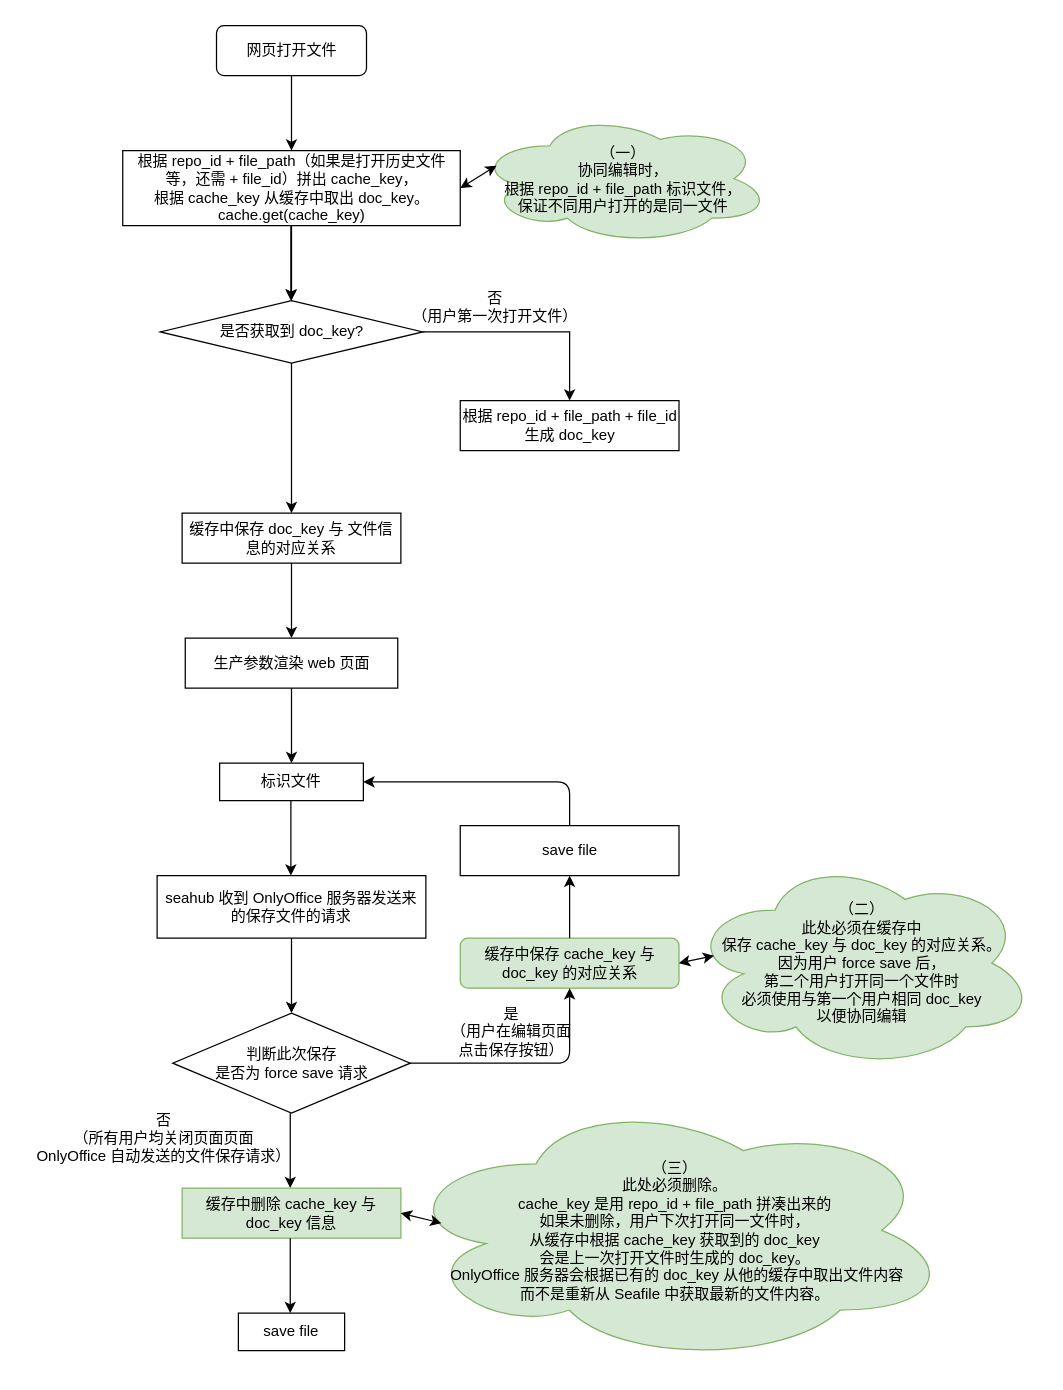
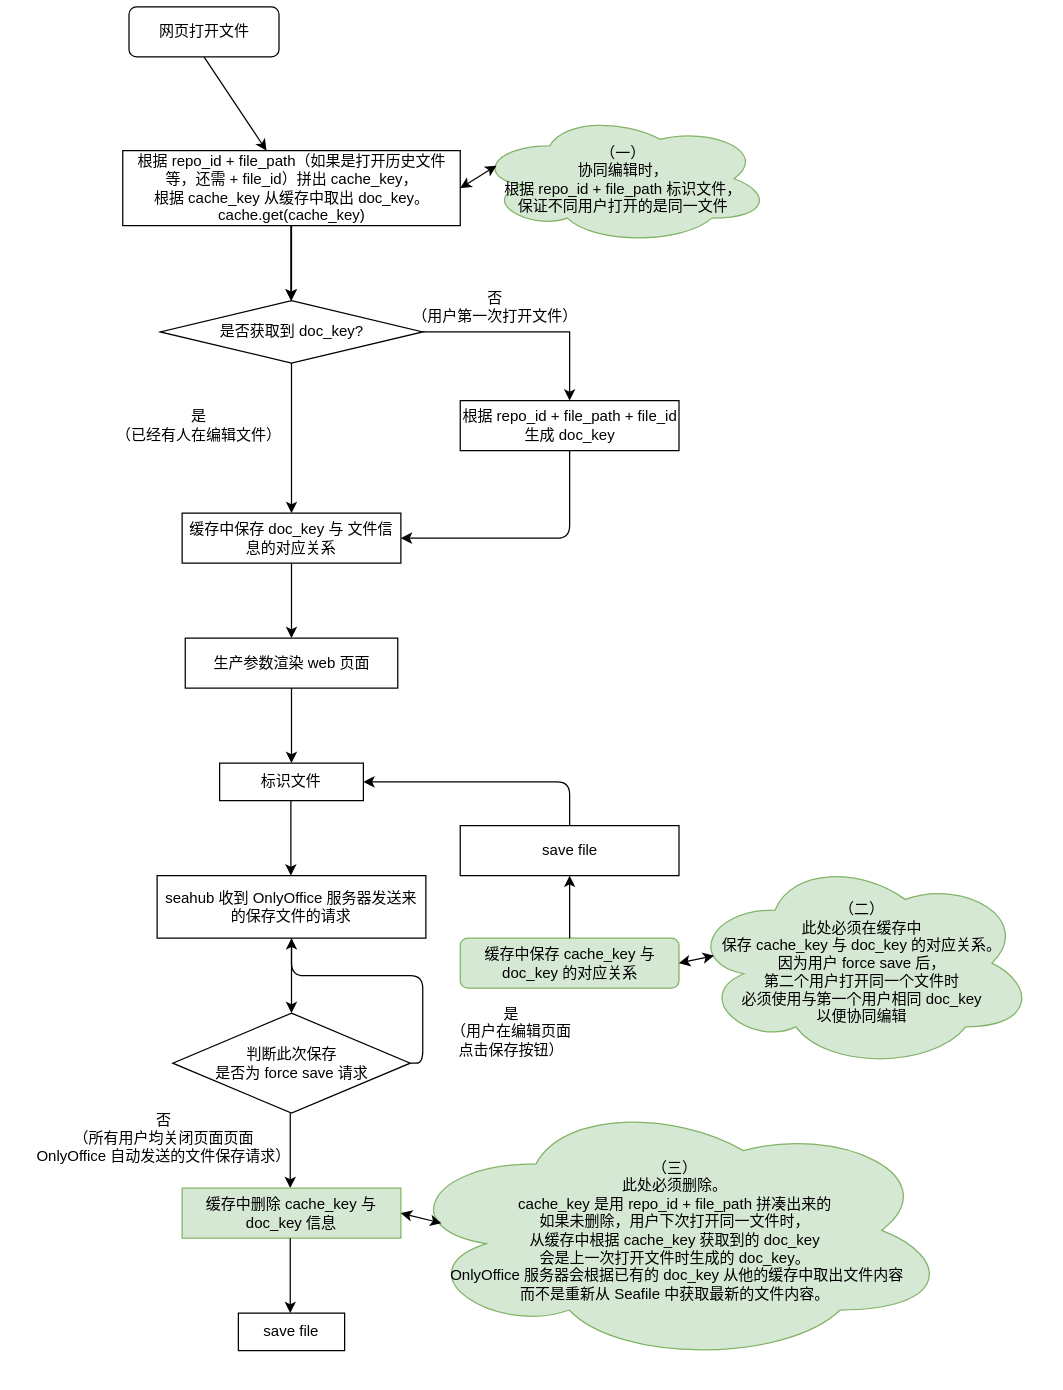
  <mxCell id="0" />
  <mxCell id="1" parent="0" />
  <mxCell id="2" value="" style="edgeStyle=orthogonalEdgeStyle;rounded=0;jumpSize=6;orthogonalLoop=1;jettySize=auto;html=1;startSize=6;sourcePerimeterSpacing=0;endSize=6;" parent="1" source="3" target="7" edge="1"><mxGeometry relative="1" as="geometry" /></mxCell>
  <mxCell id="3" value="&lt;span&gt;根据 repo_id + file_path（如果是打开历史文件等，还需 + file_id）拼出 cache_key，&lt;/span&gt;&lt;br&gt;&lt;span&gt;根据 cache_key 从缓存中取出 doc_key。&lt;/span&gt;&lt;br&gt;&lt;span&gt;cache.get(cache_key)&lt;/span&gt;" style="rounded=0;whiteSpace=wrap;html=1;" parent="1" vertex="1"><mxGeometry x="97.5" y="120" width="270" height="60" as="geometry" /></mxCell>
- <mxCell id="4" value="网页打开文件" style="rounded=1;whiteSpace=wrap;html=1;fontSize=12;glass=0;strokeWidth=1;shadow=0;" parent="1" vertex="1"><mxGeometry x="172.5" y="20" width="120" height="40" as="geometry" /></mxCell>
+ <mxCell id="4" value="网页打开文件" style="rounded=1;whiteSpace=wrap;html=1;fontSize=12;glass=0;strokeWidth=1;shadow=0;" parent="1" vertex="1"><mxGeometry x="102.5" y="5" width="120" height="40" as="geometry" /></mxCell>
  <mxCell id="5" value="" style="endArrow=classic;html=1;exitX=0.5;exitY=1;exitDx=0;exitDy=0;endSize=6;" parent="1" source="4" target="3" edge="1"><mxGeometry width="50" height="50" relative="1" as="geometry"><mxPoint x="42.5" y="280" as="sourcePoint" /><mxPoint x="92.5" y="230" as="targetPoint" /></mxGeometry></mxCell>
  <mxCell id="6" style="edgeStyle=orthogonalEdgeStyle;rounded=0;jumpSize=6;orthogonalLoop=1;jettySize=auto;html=1;exitX=1;exitY=0.5;exitDx=0;exitDy=0;startSize=6;sourcePerimeterSpacing=0;endSize=6;entryX=0.5;entryY=0;entryDx=0;entryDy=0;" parent="1" source="7" target="11" edge="1"><mxGeometry relative="1" as="geometry"><mxPoint x="452.5" y="265" as="targetPoint" /></mxGeometry></mxCell>
  <mxCell id="7" value="是否获取到 doc_key?" style="rhombus;whiteSpace=wrap;html=1;" parent="1" vertex="1"><mxGeometry x="127.5" y="240" width="210" height="50" as="geometry" /></mxCell>
  <mxCell id="8" value="" style="endArrow=classic;html=1;exitX=0.5;exitY=1;exitDx=0;exitDy=0;" parent="1" edge="1"><mxGeometry width="50" height="50" relative="1" as="geometry"><mxPoint x="232" y="180" as="sourcePoint" /><mxPoint x="232" y="240" as="targetPoint" /></mxGeometry></mxCell>
  <mxCell id="9" style="edgeStyle=orthogonalEdgeStyle;rounded=0;jumpSize=2;orthogonalLoop=1;jettySize=auto;html=1;exitX=0.5;exitY=1;exitDx=0;exitDy=0;" parent="1" source="7" target="7" edge="1"><mxGeometry relative="1" as="geometry" /></mxCell>
  <mxCell id="10" value="缓存中保存 doc_key 与 文件信息的对应关系&lt;br&gt;" style="rounded=0;whiteSpace=wrap;html=1;" parent="1" vertex="1"><mxGeometry x="145" y="410" width="175" height="40" as="geometry" /></mxCell>
  <mxCell id="11" value="根据 repo_id + file_path + file_id 生成 doc_key" style="rounded=0;whiteSpace=wrap;html=1;" parent="1" vertex="1"><mxGeometry x="367.5" y="320" width="175" height="40" as="geometry" /></mxCell>
  <mxCell id="12" value="" style="endArrow=classic;html=1;entryX=0.5;entryY=0;entryDx=0;entryDy=0;" parent="1" target="10" edge="1"><mxGeometry width="50" height="50" relative="1" as="geometry"><mxPoint x="232.5" y="290" as="sourcePoint" /><mxPoint x="242.5" y="290" as="targetPoint" /></mxGeometry></mxCell>
  <mxCell id="13" value="否&lt;br&gt;（用户第一次打开文件）" style="text;html=1;align=center;verticalAlign=middle;resizable=0;points=[];autosize=1;" parent="1" vertex="1"><mxGeometry x="320" y="230" width="150" height="30" as="geometry" /></mxCell>
+ <mxCell id="14" value="是&lt;br&gt;（已经有人在编辑文件）" style="text;html=1;align=center;verticalAlign=middle;resizable=0;points=[];autosize=1;" parent="1" vertex="1"><mxGeometry x="82.5" y="325" width="150" height="30" as="geometry" /></mxCell>
+ <mxCell id="15" value="" style="endArrow=classic;html=1;edgeStyle=orthogonalEdgeStyle;exitX=0.5;exitY=1;exitDx=0;exitDy=0;entryX=1;entryY=0.5;entryDx=0;entryDy=0;" parent="1" source="11" target="10" edge="1"><mxGeometry width="50" height="50" relative="1" as="geometry"><mxPoint x="362.5" y="320" as="sourcePoint" /><mxPoint x="322.5" y="430" as="targetPoint" /><Array as="points"><mxPoint x="455.5" y="430" /></Array></mxGeometry></mxCell>
  <mxCell id="16" value="" style="edgeStyle=orthogonalEdgeStyle;rounded=0;jumpSize=6;orthogonalLoop=1;jettySize=auto;html=1;startSize=6;sourcePerimeterSpacing=0;endSize=6;" parent="1" edge="1"><mxGeometry relative="1" as="geometry"><mxPoint x="232.5" y="450" as="sourcePoint" /><mxPoint x="232.5" y="510" as="targetPoint" /></mxGeometry></mxCell>
  <mxCell id="17" value="生产参数渲染 web 页面" style="rounded=0;whiteSpace=wrap;html=1;" parent="1" vertex="1"><mxGeometry x="147.5" y="510" width="170" height="40" as="geometry" /></mxCell>
  <mxCell id="18" value="" style="edgeStyle=orthogonalEdgeStyle;rounded=0;jumpSize=6;orthogonalLoop=1;jettySize=auto;html=1;startSize=6;sourcePerimeterSpacing=0;endSize=6;" parent="1" edge="1"><mxGeometry relative="1" as="geometry"><mxPoint x="232" y="640" as="sourcePoint" /><mxPoint x="232" y="700" as="targetPoint" /><Array as="points"><mxPoint x="232" y="684" /><mxPoint x="232" y="684" /></Array></mxGeometry></mxCell>
  <mxCell id="19" value="seahub 收到 OnlyOffice 服务器发送来的保存文件的请求&lt;br&gt;" style="rounded=0;whiteSpace=wrap;html=1;" parent="1" vertex="1"><mxGeometry x="125" y="700" width="215" height="50" as="geometry" /></mxCell>
  <mxCell id="20" value="" style="edgeStyle=orthogonalEdgeStyle;rounded=0;jumpSize=6;orthogonalLoop=1;jettySize=auto;html=1;startSize=6;sourcePerimeterSpacing=0;endSize=6;" parent="1" edge="1"><mxGeometry relative="1" as="geometry"><mxPoint x="232.5" y="750" as="sourcePoint" /><mxPoint x="232.5" y="810" as="targetPoint" /></mxGeometry></mxCell>
  <mxCell id="21" value="&lt;span&gt;判断此次保存&lt;br&gt;是否为 force save 请求&lt;/span&gt;" style="rhombus;whiteSpace=wrap;html=1;" parent="1" vertex="1"><mxGeometry x="137.5" y="810" width="190" height="80" as="geometry" /></mxCell>
  <mxCell id="22" value="" style="edgeStyle=orthogonalEdgeStyle;rounded=0;jumpSize=6;orthogonalLoop=1;jettySize=auto;html=1;startSize=6;sourcePerimeterSpacing=0;endSize=6;" parent="1" edge="1"><mxGeometry relative="1" as="geometry"><mxPoint x="231.5" y="890" as="sourcePoint" /><mxPoint x="231.5" y="950" as="targetPoint" /></mxGeometry></mxCell>
  <mxCell id="23" value="否&lt;br&gt;（所有用户均关闭页面页面&lt;br&gt;OnlyOffice 自动发送的文件保存请求）" style="text;html=1;align=center;verticalAlign=middle;resizable=0;points=[];autosize=1;" parent="1" vertex="1"><mxGeometry x="20" y="885" width="220" height="50" as="geometry" /></mxCell>
  <mxCell id="24" value="标识文件" style="rounded=0;whiteSpace=wrap;html=1;" parent="1" vertex="1"><mxGeometry x="175" y="610" width="115" height="30" as="geometry" /></mxCell>
  <mxCell id="25" value="" style="edgeStyle=orthogonalEdgeStyle;rounded=0;jumpSize=6;orthogonalLoop=1;jettySize=auto;html=1;startSize=6;sourcePerimeterSpacing=0;endSize=6;" parent="1" edge="1"><mxGeometry relative="1" as="geometry"><mxPoint x="232.5" y="550" as="sourcePoint" /><mxPoint x="232.5" y="610" as="targetPoint" /></mxGeometry></mxCell>
  <mxCell id="26" value="缓存中保存 cache_key 与 doc_key 的对应关系" style="whiteSpace=wrap;html=1;fillColor=#d5e8d4;strokeColor=#82b366;rounded=1;" parent="1" vertex="1"><mxGeometry x="367.5" y="750" width="175" height="40" as="geometry" /></mxCell>
- <mxCell id="27" value="" style="endArrow=classic;html=1;edgeStyle=orthogonalEdgeStyle;exitX=1;exitY=0.5;exitDx=0;exitDy=0;entryX=0.5;entryY=1;entryDx=0;entryDy=0;" parent="1" source="21" target="26" edge="1"><mxGeometry width="50" height="50" relative="1" as="geometry"><mxPoint x="367.5" y="870" as="sourcePoint" /><mxPoint x="417.5" y="820" as="targetPoint" /></mxGeometry></mxCell>
+ <mxCell id="27" value="" style="endArrow=classic;html=1;edgeStyle=orthogonalEdgeStyle;exitX=1;exitY=0.5;exitDx=0;exitDy=0;" parent="1" source="21" target="19" edge="1"><mxGeometry width="50" height="50" relative="1" as="geometry"><mxPoint x="367.5" y="870" as="sourcePoint" /><mxPoint x="417.5" y="820" as="targetPoint" /></mxGeometry></mxCell>
  <mxCell id="28" value="save file" style="rounded=0;whiteSpace=wrap;html=1;" parent="1" vertex="1"><mxGeometry x="367.5" y="660" width="175" height="40" as="geometry" /></mxCell>
  <mxCell id="29" value="" style="endArrow=classic;html=1;exitX=0.5;exitY=0;exitDx=0;exitDy=0;entryX=0.5;entryY=1;entryDx=0;entryDy=0;" parent="1" source="26" target="28" edge="1"><mxGeometry width="50" height="50" relative="1" as="geometry"><mxPoint x="352.5" y="670" as="sourcePoint" /><mxPoint x="402.5" y="620" as="targetPoint" /></mxGeometry></mxCell>
  <mxCell id="30" value="" style="endArrow=classic;html=1;edgeStyle=orthogonalEdgeStyle;exitX=0.5;exitY=0;exitDx=0;exitDy=0;entryX=1;entryY=0.5;entryDx=0;entryDy=0;" parent="1" source="28" target="24" edge="1"><mxGeometry width="50" height="50" relative="1" as="geometry"><mxPoint x="352.5" y="670" as="sourcePoint" /><mxPoint x="402.5" y="580" as="targetPoint" /><Array as="points"><mxPoint x="455.5" y="625" /></Array></mxGeometry></mxCell>
  <mxCell id="31" value="是&lt;br&gt;（用户在编辑页面&lt;br&gt;点击保存按钮）" style="text;html=1;align=center;verticalAlign=middle;resizable=0;points=[];autosize=1;" parent="1" vertex="1"><mxGeometry x="352.5" y="800" width="110" height="50" as="geometry" /></mxCell>
  <mxCell id="32" value="缓存中删除 cache_key 与 doc_key 信息" style="rounded=0;whiteSpace=wrap;html=1;fillColor=#d5e8d4;strokeColor=#82b366;" parent="1" vertex="1"><mxGeometry x="145" y="950" width="175" height="40" as="geometry" /></mxCell>
  <mxCell id="33" value="save file" style="rounded=0;whiteSpace=wrap;html=1;" parent="1" vertex="1"><mxGeometry x="190" y="1050" width="85" height="30" as="geometry" /></mxCell>
  <mxCell id="34" value="" style="edgeStyle=orthogonalEdgeStyle;rounded=0;jumpSize=6;orthogonalLoop=1;jettySize=auto;html=1;startSize=6;sourcePerimeterSpacing=0;endSize=6;" parent="1" edge="1"><mxGeometry relative="1" as="geometry"><mxPoint x="231.5" y="990" as="sourcePoint" /><mxPoint x="231.5" y="1050" as="targetPoint" /></mxGeometry></mxCell>
  <mxCell id="35" value="（二）&lt;br&gt;此处必须在缓存中&lt;br&gt;保存 cache_key 与 doc_key 的对应关系。&lt;br&gt;因为用户 force save 后，&lt;br&gt;第二个用户打开同一个文件时&lt;br&gt;必须使用与第一个用户相同 doc_key&lt;br&gt;以便协同编辑" style="ellipse;shape=cloud;whiteSpace=wrap;html=1;labelBackgroundColor=none;fillColor=#d5e8d4;strokeColor=#82b366;" parent="1" vertex="1"><mxGeometry x="550" y="685" width="277.5" height="170" as="geometry" /></mxCell>
  <mxCell id="36" value="（三）&lt;br&gt;此处必须删除。&lt;br&gt;cache_key 是用 repo_id + file_path 拼凑出来的&lt;br&gt;如果未删除，用户下次打开同一文件时，&lt;br&gt;从缓存中根据 cache_key 获取到的 doc_key&lt;br&gt;会是上一次打开文件时生成的 doc_key。&lt;br&gt;&amp;nbsp;OnlyOffice 服务器会根据已有的 doc_key 从他的缓存中取出文件内容&lt;br&gt;而不是重新从 Seafile 中获取最新的文件内容。" style="ellipse;shape=cloud;whiteSpace=wrap;html=1;fillColor=#d5e8d4;strokeColor=#82b366;" parent="1" vertex="1"><mxGeometry x="317.5" y="877.5" width="442.5" height="212.5" as="geometry" /></mxCell>
  <mxCell id="37" value="" style="endArrow=classic;startArrow=classic;html=1;exitX=1;exitY=0.5;exitDx=0;exitDy=0;entryX=0.079;entryY=0.473;entryDx=0;entryDy=0;entryPerimeter=0;" parent="1" source="32" target="36" edge="1"><mxGeometry width="50" height="50" relative="1" as="geometry"><mxPoint x="430" y="900" as="sourcePoint" /><mxPoint x="480" y="850" as="targetPoint" /></mxGeometry></mxCell>
  <mxCell id="38" value="" style="endArrow=classic;startArrow=classic;html=1;entryX=0.074;entryY=0.465;entryDx=0;entryDy=0;entryPerimeter=0;exitX=1;exitY=0.5;exitDx=0;exitDy=0;" parent="1" source="26" target="35" edge="1"><mxGeometry width="50" height="50" relative="1" as="geometry"><mxPoint x="430" y="900" as="sourcePoint" /><mxPoint x="480" y="850" as="targetPoint" /></mxGeometry></mxCell>
  <mxCell id="39" value="（一）&lt;br&gt;协同编辑时，&lt;br&gt;根据 repo_id + file_path 标识文件，&lt;br&gt;保证不同用户打开的是同一文件" style="ellipse;shape=cloud;whiteSpace=wrap;html=1;align=center;labelBackgroundColor=none;fillColor=#d5e8d4;strokeColor=#82b366;" vertex="1" parent="1"><mxGeometry x="380" y="90" width="236" height="105" as="geometry" /></mxCell>
  <mxCell id="40" value="" style="endArrow=classic;startArrow=classic;html=1;entryX=0.07;entryY=0.4;entryDx=0;entryDy=0;entryPerimeter=0;exitX=1;exitY=0.5;exitDx=0;exitDy=0;" edge="1" parent="1" source="3" target="39"><mxGeometry width="50" height="50" relative="1" as="geometry"><mxPoint x="430" y="360" as="sourcePoint" /><mxPoint x="480" y="310" as="targetPoint" /></mxGeometry></mxCell>
